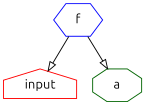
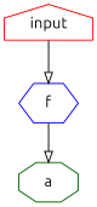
  digraph {
    fontname=Ubuntu
    node [fontname=Ubuntu]
    edge [arrowhead=onormal fontname=Ubuntu]
    n1 [color=blue label=f shape=hexagon]
    n2 [color=red label=input shape=house]
    n3 [color=darkgreen label=a shape=octagon]
-   n1 -> n2
+   n2 -> n1
    n1 -> n3
  }
